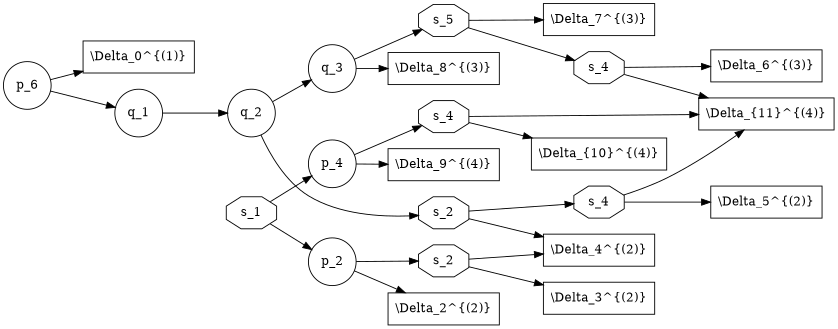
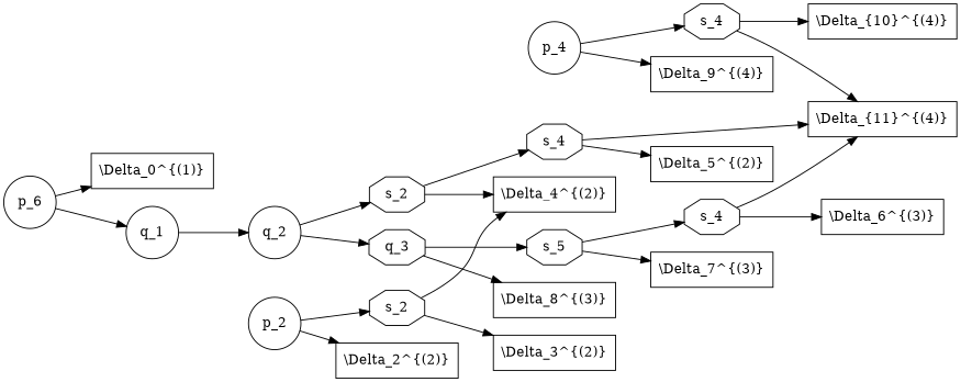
  digraph {
    rankdir=LR
    node [shape=box]
    n1 [label=p_6 shape=circle]
    n2 [label="\\Delta_0^{(1)}"]
    n3 [label=q_1 shape=circle]
    n4 [label=q_2 shape=circle]
    n5 [label=s_2 shape=octagon]
-   n6 [label=q_3 shape=circle]
-   n7 [label=s_1 shape=octagon]
+   n6 [label=q_3 shape=octagon]
    n8 [label=p_4 shape=circle]
    n9 [label=p_2 shape=circle]
    n10 [label="\\Delta_9^{(4)}"]
    n11 [label=s_4 shape=octagon]
    n12 [label="\\Delta_{11}^{(4)}"]
    n13 [label="\\Delta_{10}^{(4)}"]
    n14 [label=s_4 shape=octagon]
    n15 [label="\\Delta_5^{(2)}"]
    n16 [label=s_4 shape=octagon]
    n17 [label="\\Delta_6^{(3)}"]
    n18 [label="\\Delta_2^{(2)}"]
    n19 [label=s_2 shape=octagon]
    n20 [label="\\Delta_3^{(2)}"]
    n21 [label="\\Delta_4^{(2)}"]
    n22 [label=s_5 shape=octagon]
    n23 [label="\\Delta_8^{(3)}"]
    n24 [label="\\Delta_7^{(3)}"]
    n1 -> n2
    n1 -> n3
    n3 -> n4
    n4 -> n5
    n4 -> n6
    n5 -> n14
    n5 -> n21
    n6 -> n22
    n6 -> n23
-   n7 -> n8
-   n7 -> n9
    n8 -> n10
    n8 -> n11
    n9 -> n18
    n9 -> n19
    n11 -> n12
    n11 -> n13
    n14 -> n12
    n14 -> n15
    n16 -> n12
    n16 -> n17
    n19 -> n20
    n19 -> n21
    n22 -> n16
    n22 -> n24
  }
